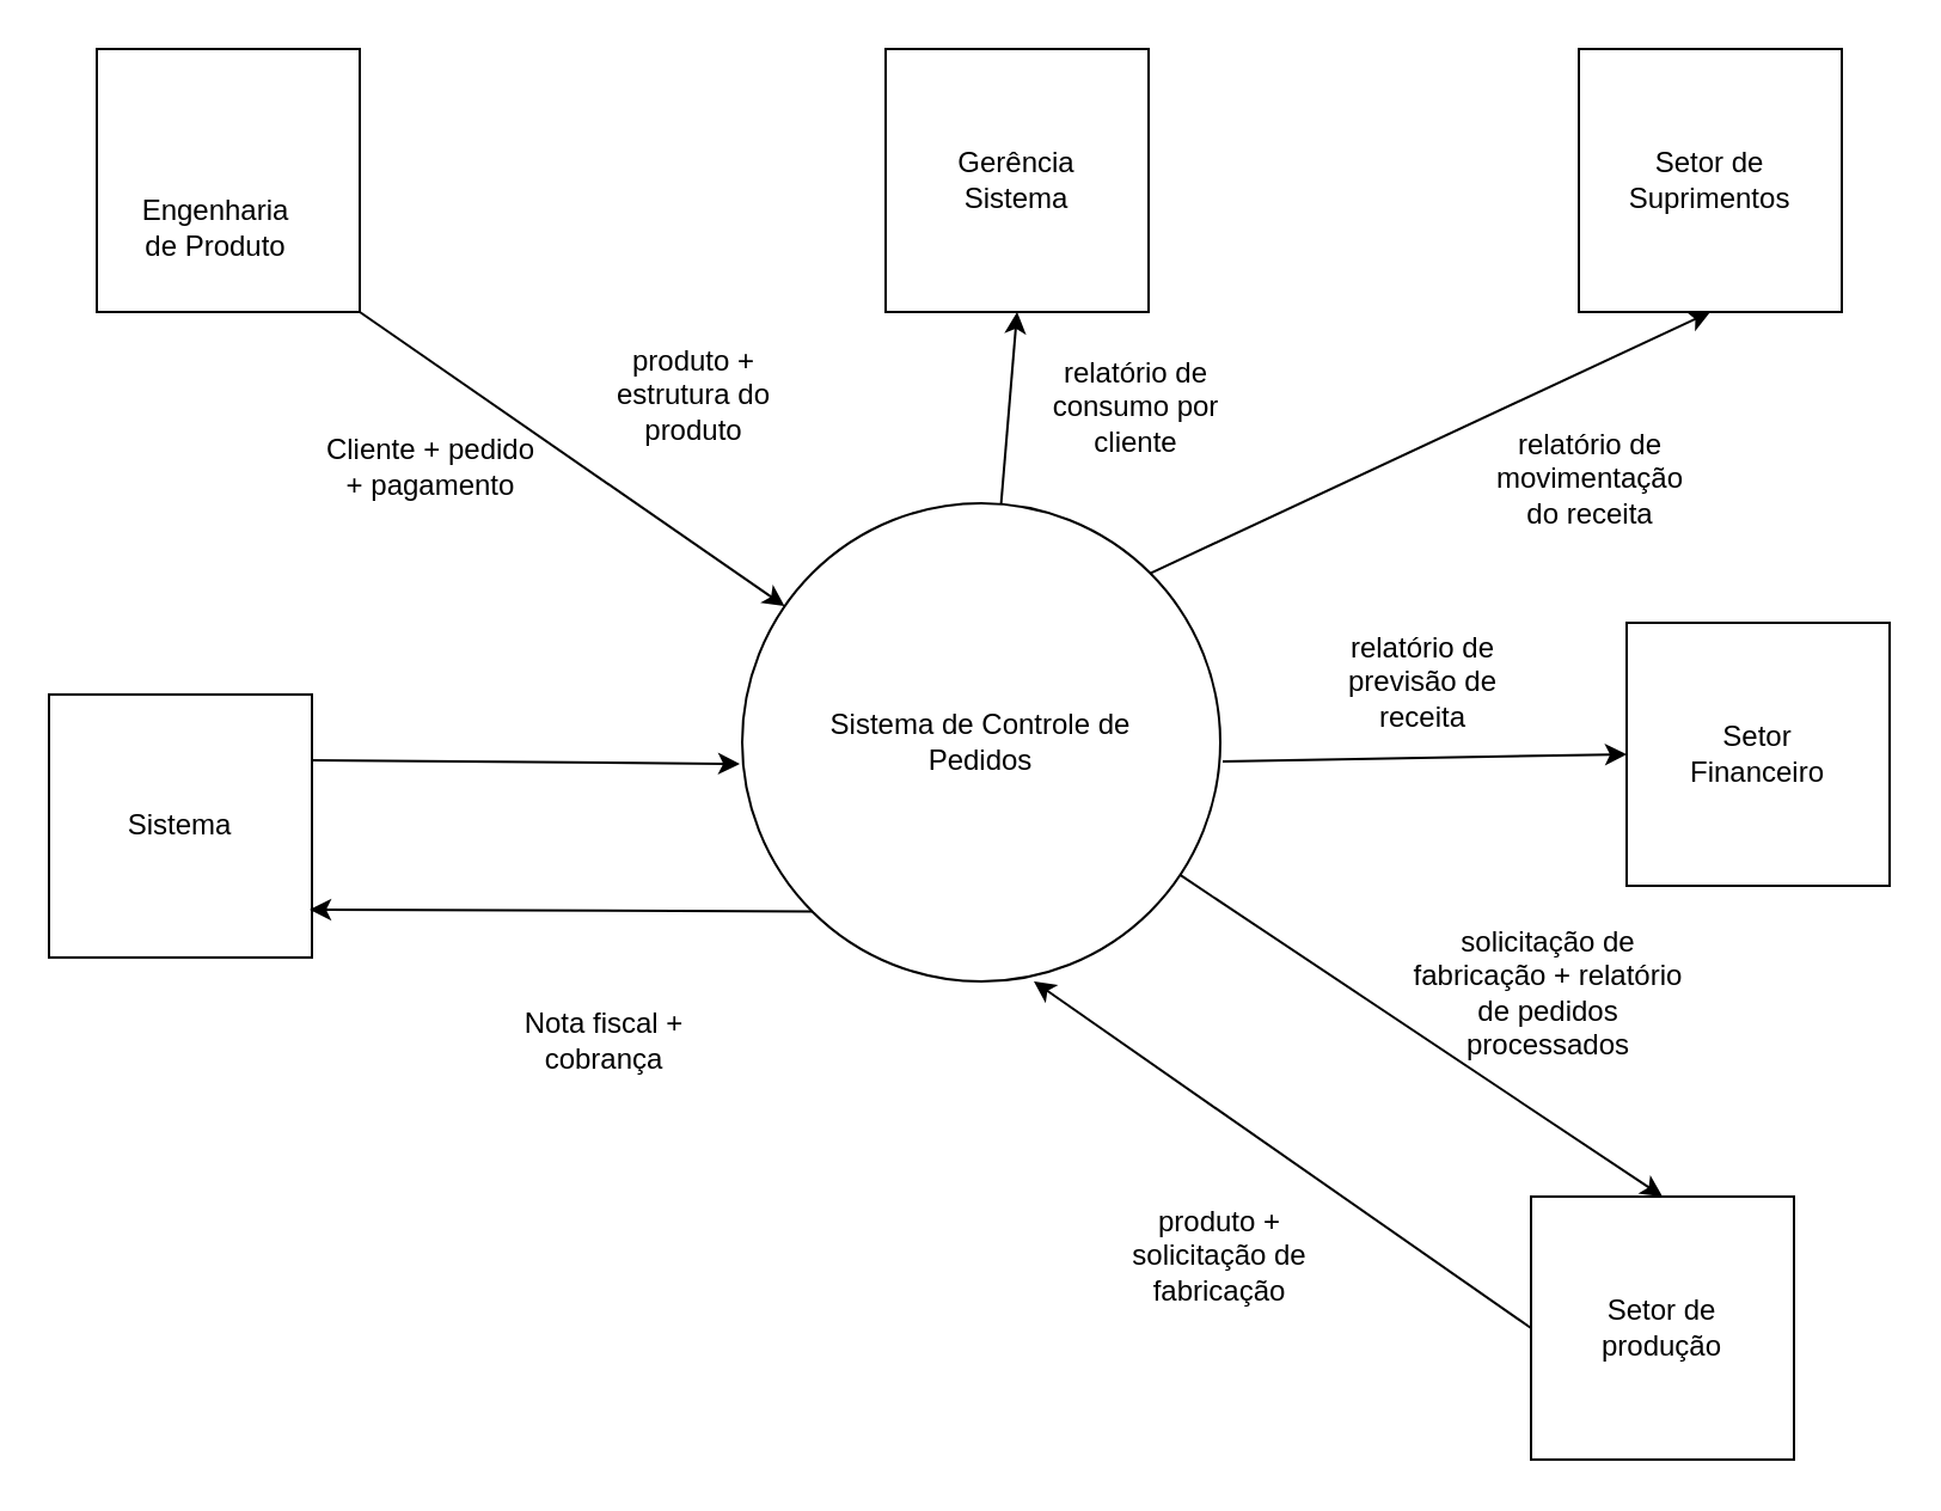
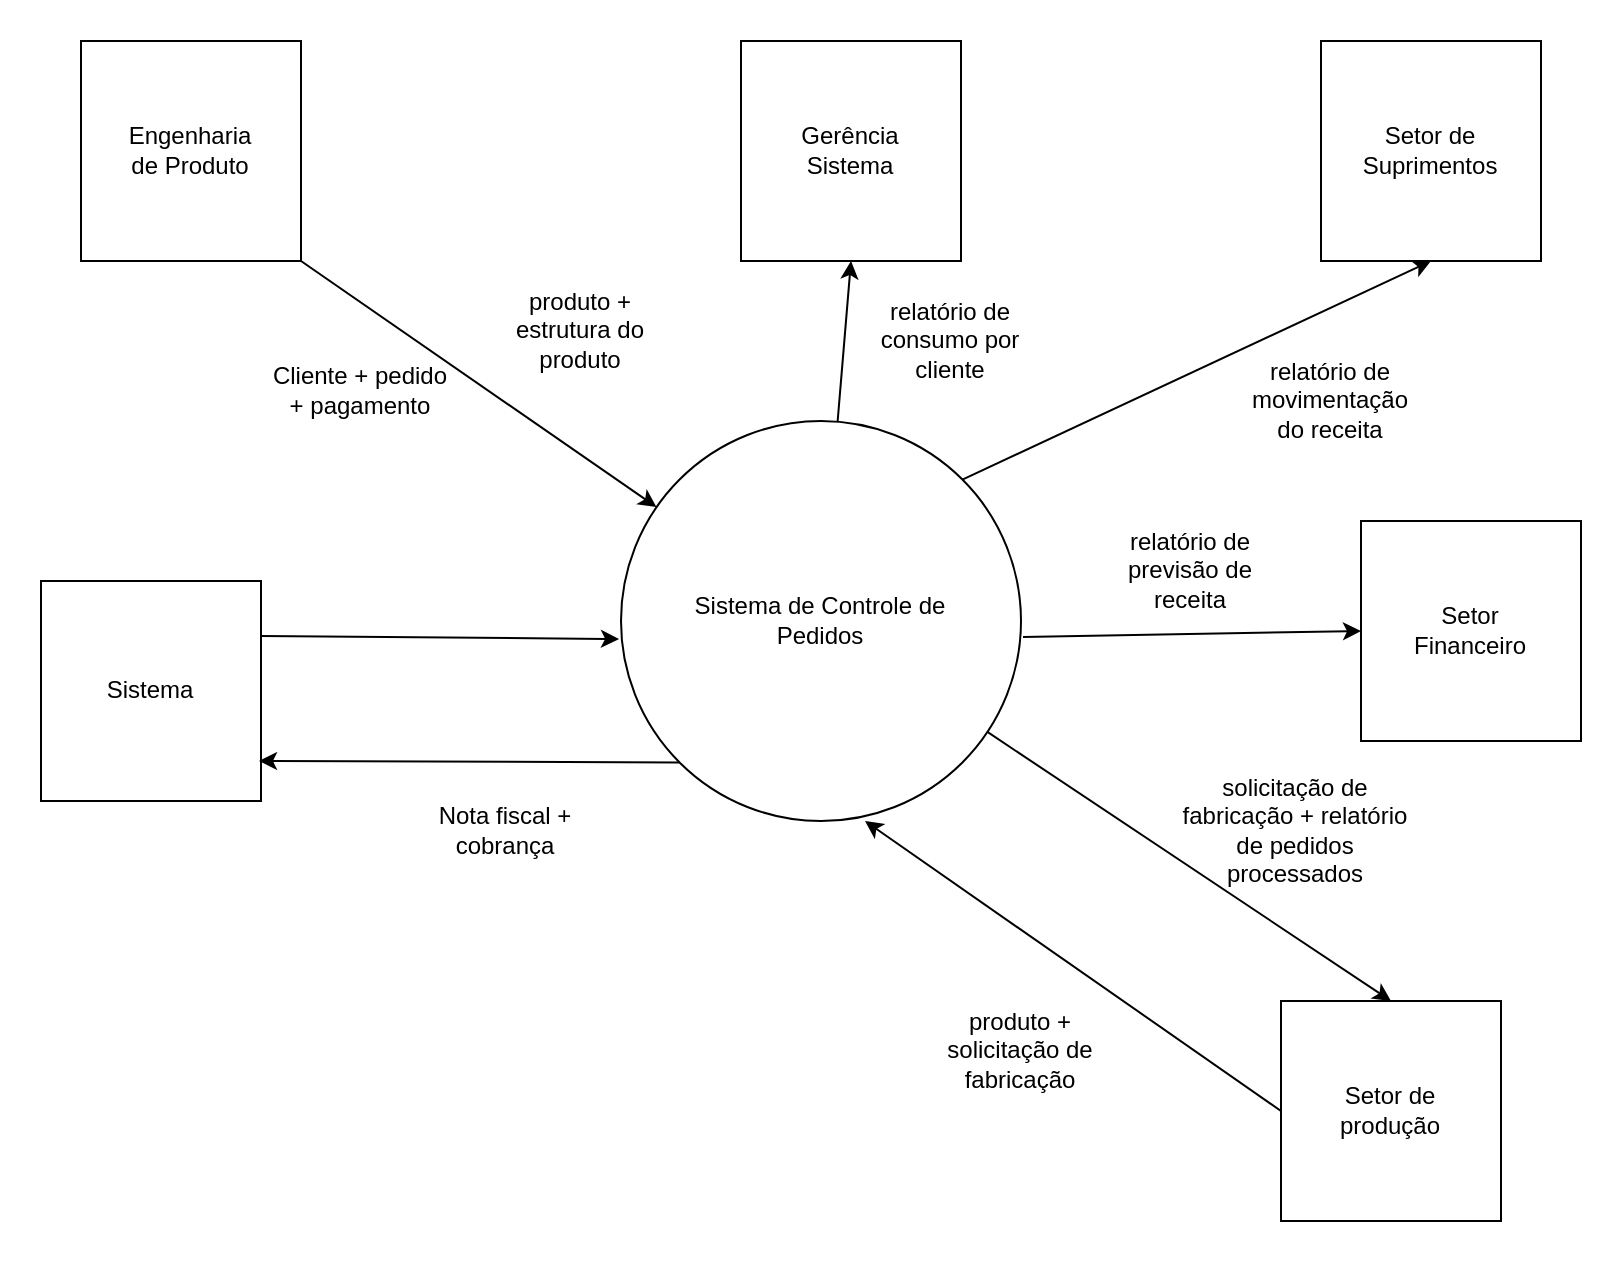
  <mxCell id="0" />
  <mxCell id="1" parent="0" />
  <mxCell id="2" value="" style="ellipse;whiteSpace=wrap;html=1;aspect=fixed;" vertex="1" parent="1"><mxGeometry x="310" y="210" width="200" height="200" as="geometry" /></mxCell>
  <mxCell id="3" value="" style="whiteSpace=wrap;html=1;aspect=fixed;" vertex="1" parent="1"><mxGeometry x="40" y="20" width="110" height="110" as="geometry" /></mxCell>
  <mxCell id="4" value="" style="whiteSpace=wrap;html=1;aspect=fixed;" vertex="1" parent="1"><mxGeometry x="20" y="290" width="110" height="110" as="geometry" /></mxCell>
  <mxCell id="5" value="" style="whiteSpace=wrap;html=1;aspect=fixed;" vertex="1" parent="1"><mxGeometry x="370" y="20" width="110" height="110" as="geometry" /></mxCell>
  <mxCell id="6" value="" style="whiteSpace=wrap;html=1;aspect=fixed;" vertex="1" parent="1"><mxGeometry x="660" y="20" width="110" height="110" as="geometry" /></mxCell>
  <mxCell id="7" value="" style="whiteSpace=wrap;html=1;aspect=fixed;" vertex="1" parent="1"><mxGeometry x="680" y="260" width="110" height="110" as="geometry" /></mxCell>
  <mxCell id="8" value="" style="whiteSpace=wrap;html=1;aspect=fixed;" vertex="1" parent="1"><mxGeometry x="640" y="500" width="110" height="110" as="geometry" /></mxCell>
  <mxCell id="9" value="" style="endArrow=classic;html=1;rounded=0;entryX=0.5;entryY=1;entryDx=0;entryDy=0;" edge="1" parent="1" source="2" target="5"><mxGeometry width="50" height="50" relative="1" as="geometry"><mxPoint x="370" y="230" as="sourcePoint" /><mxPoint x="420" y="180" as="targetPoint" /></mxGeometry></mxCell>
  <mxCell id="10" value="" style="endArrow=classic;html=1;rounded=0;exitX=1;exitY=1;exitDx=0;exitDy=0;" edge="1" parent="1" source="3" target="2"><mxGeometry width="50" height="50" relative="1" as="geometry"><mxPoint x="370" y="230" as="sourcePoint" /><mxPoint x="420" y="180" as="targetPoint" /></mxGeometry></mxCell>
  <mxCell id="11" value="" style="endArrow=classic;html=1;rounded=0;exitX=1;exitY=0;exitDx=0;exitDy=0;entryX=0.5;entryY=1;entryDx=0;entryDy=0;" edge="1" parent="1" source="2" target="6"><mxGeometry width="50" height="50" relative="1" as="geometry"><mxPoint x="370" y="230" as="sourcePoint" /><mxPoint x="420" y="180" as="targetPoint" /></mxGeometry></mxCell>
  <mxCell id="12" value="" style="endArrow=classic;html=1;rounded=0;exitX=1.005;exitY=0.54;exitDx=0;exitDy=0;exitPerimeter=0;entryX=0;entryY=0.5;entryDx=0;entryDy=0;" edge="1" parent="1" source="2" target="7"><mxGeometry width="50" height="50" relative="1" as="geometry"><mxPoint x="370" y="230" as="sourcePoint" /><mxPoint x="420" y="180" as="targetPoint" /></mxGeometry></mxCell>
  <mxCell id="13" value="" style="endArrow=classic;html=1;rounded=0;entryX=0.5;entryY=0;entryDx=0;entryDy=0;" edge="1" parent="1" source="2" target="8"><mxGeometry width="50" height="50" relative="1" as="geometry"><mxPoint x="370" y="420" as="sourcePoint" /><mxPoint x="420" y="370" as="targetPoint" /></mxGeometry></mxCell>
  <mxCell id="14" value="" style="endArrow=classic;html=1;rounded=0;exitX=0;exitY=0.5;exitDx=0;exitDy=0;entryX=0.61;entryY=1;entryDx=0;entryDy=0;entryPerimeter=0;" edge="1" parent="1" source="8" target="2"><mxGeometry width="50" height="50" relative="1" as="geometry"><mxPoint x="370" y="420" as="sourcePoint" /><mxPoint x="420" y="370" as="targetPoint" /></mxGeometry></mxCell>
  <mxCell id="15" value="" style="endArrow=classic;html=1;rounded=0;exitX=1;exitY=0.25;exitDx=0;exitDy=0;entryX=-0.005;entryY=0.545;entryDx=0;entryDy=0;entryPerimeter=0;" edge="1" parent="1" source="4" target="2"><mxGeometry width="50" height="50" relative="1" as="geometry"><mxPoint x="370" y="420" as="sourcePoint" /><mxPoint x="420" y="370" as="targetPoint" /></mxGeometry></mxCell>
  <mxCell id="16" value="" style="endArrow=classic;html=1;rounded=0;exitX=0;exitY=1;exitDx=0;exitDy=0;entryX=0.991;entryY=0.818;entryDx=0;entryDy=0;entryPerimeter=0;" edge="1" parent="1" source="2" target="4"><mxGeometry width="50" height="50" relative="1" as="geometry"><mxPoint x="370" y="420" as="sourcePoint" /><mxPoint x="420" y="370" as="targetPoint" /></mxGeometry></mxCell>
  <mxCell id="17" value="Sistema de Controle de Pedidos" style="text;html=1;strokeColor=none;fillColor=none;align=center;verticalAlign=middle;whiteSpace=wrap;rounded=0;" vertex="1" parent="1"><mxGeometry x="340" y="260" width="140" height="100" as="geometry" /></mxCell>
- <mxCell id="18" value="Engenharia de Produto" style="text;html=1;strokeColor=none;fillColor=none;align=center;verticalAlign=middle;whiteSpace=wrap;rounded=0;" vertex="1" parent="1"><mxGeometry x="60" y="80" width="60" height="30" as="geometry" /></mxCell>
+ <mxCell id="18" value="Engenharia de Produto" style="text;html=1;strokeColor=none;fillColor=none;align=center;verticalAlign=middle;whiteSpace=wrap;rounded=0;" vertex="1" parent="1"><mxGeometry x="65" y="60" width="60" height="30" as="geometry" /></mxCell>
  <mxCell id="19" value="Gerência Sistema" style="text;html=1;strokeColor=none;fillColor=none;align=center;verticalAlign=middle;whiteSpace=wrap;rounded=0;" vertex="1" parent="1"><mxGeometry x="395" y="60" width="60" height="30" as="geometry" /></mxCell>
  <mxCell id="20" value="Setor de Suprimentos" style="text;html=1;strokeColor=none;fillColor=none;align=center;verticalAlign=middle;whiteSpace=wrap;rounded=0;" vertex="1" parent="1"><mxGeometry x="685" y="60" width="60" height="30" as="geometry" /></mxCell>
  <mxCell id="21" value="Setor Financeiro" style="text;html=1;strokeColor=none;fillColor=none;align=center;verticalAlign=middle;whiteSpace=wrap;rounded=0;" vertex="1" parent="1"><mxGeometry x="705" y="300" width="60" height="30" as="geometry" /></mxCell>
  <mxCell id="22" value="Setor de produção" style="text;html=1;strokeColor=none;fillColor=none;align=center;verticalAlign=middle;whiteSpace=wrap;rounded=0;" vertex="1" parent="1"><mxGeometry x="665" y="540" width="60" height="30" as="geometry" /></mxCell>
  <mxCell id="23" value="Sistema" style="text;html=1;strokeColor=none;fillColor=none;align=center;verticalAlign=middle;whiteSpace=wrap;rounded=0;" vertex="1" parent="1"><mxGeometry x="45" y="330" width="60" height="30" as="geometry" /></mxCell>
  <mxCell id="24" value="Cliente + pedido + pagamento" style="text;html=1;strokeColor=none;fillColor=none;align=center;verticalAlign=middle;whiteSpace=wrap;rounded=0;" vertex="1" parent="1"><mxGeometry x="135" y="180" width="90" height="30" as="geometry" /></mxCell>
- <mxCell id="25" value="Nota fiscal + cobrança" style="text;html=1;strokeColor=none;fillColor=none;align=center;verticalAlign=middle;whiteSpace=wrap;rounded=0;" vertex="1" parent="1"><mxGeometry x="205" y="420" width="95" height="30" as="geometry" /></mxCell>
+ <mxCell id="25" value="Nota fiscal + cobrança" style="text;html=1;strokeColor=none;fillColor=none;align=center;verticalAlign=middle;whiteSpace=wrap;rounded=0;" vertex="1" parent="1"><mxGeometry x="205" y="400" width="95" height="30" as="geometry" /></mxCell>
  <mxCell id="26" value="produto + estrutura do produto" style="text;html=1;strokeColor=none;fillColor=none;align=center;verticalAlign=middle;whiteSpace=wrap;rounded=0;" vertex="1" parent="1"><mxGeometry x="240" y="130" width="100" height="70" as="geometry" /></mxCell>
  <mxCell id="27" value="relatório de consumo por cliente" style="text;html=1;strokeColor=none;fillColor=none;align=center;verticalAlign=middle;whiteSpace=wrap;rounded=0;" vertex="1" parent="1"><mxGeometry x="430" y="130" width="90" height="80" as="geometry" /></mxCell>
  <mxCell id="28" value="relatório de movimentação do receita" style="text;html=1;strokeColor=none;fillColor=none;align=center;verticalAlign=middle;whiteSpace=wrap;rounded=0;" vertex="1" parent="1"><mxGeometry x="620" y="170" width="90" height="60" as="geometry" /></mxCell>
  <mxCell id="29" value="relatório de previsão de receita" style="text;html=1;strokeColor=none;fillColor=none;align=center;verticalAlign=middle;whiteSpace=wrap;rounded=0;" vertex="1" parent="1"><mxGeometry x="550" y="270" width="90" height="30" as="geometry" /></mxCell>
  <mxCell id="30" value="solicitação de fabricação + relatório de pedidos processados" style="text;html=1;strokeColor=none;fillColor=none;align=center;verticalAlign=middle;whiteSpace=wrap;rounded=0;" vertex="1" parent="1"><mxGeometry x="585" y="400" width="125" height="30" as="geometry" /></mxCell>
  <mxCell id="31" value="produto + solicitação de fabricação" style="text;html=1;strokeColor=none;fillColor=none;align=center;verticalAlign=middle;whiteSpace=wrap;rounded=0;" vertex="1" parent="1"><mxGeometry x="460" y="510" width="100" height="30" as="geometry" /></mxCell>
